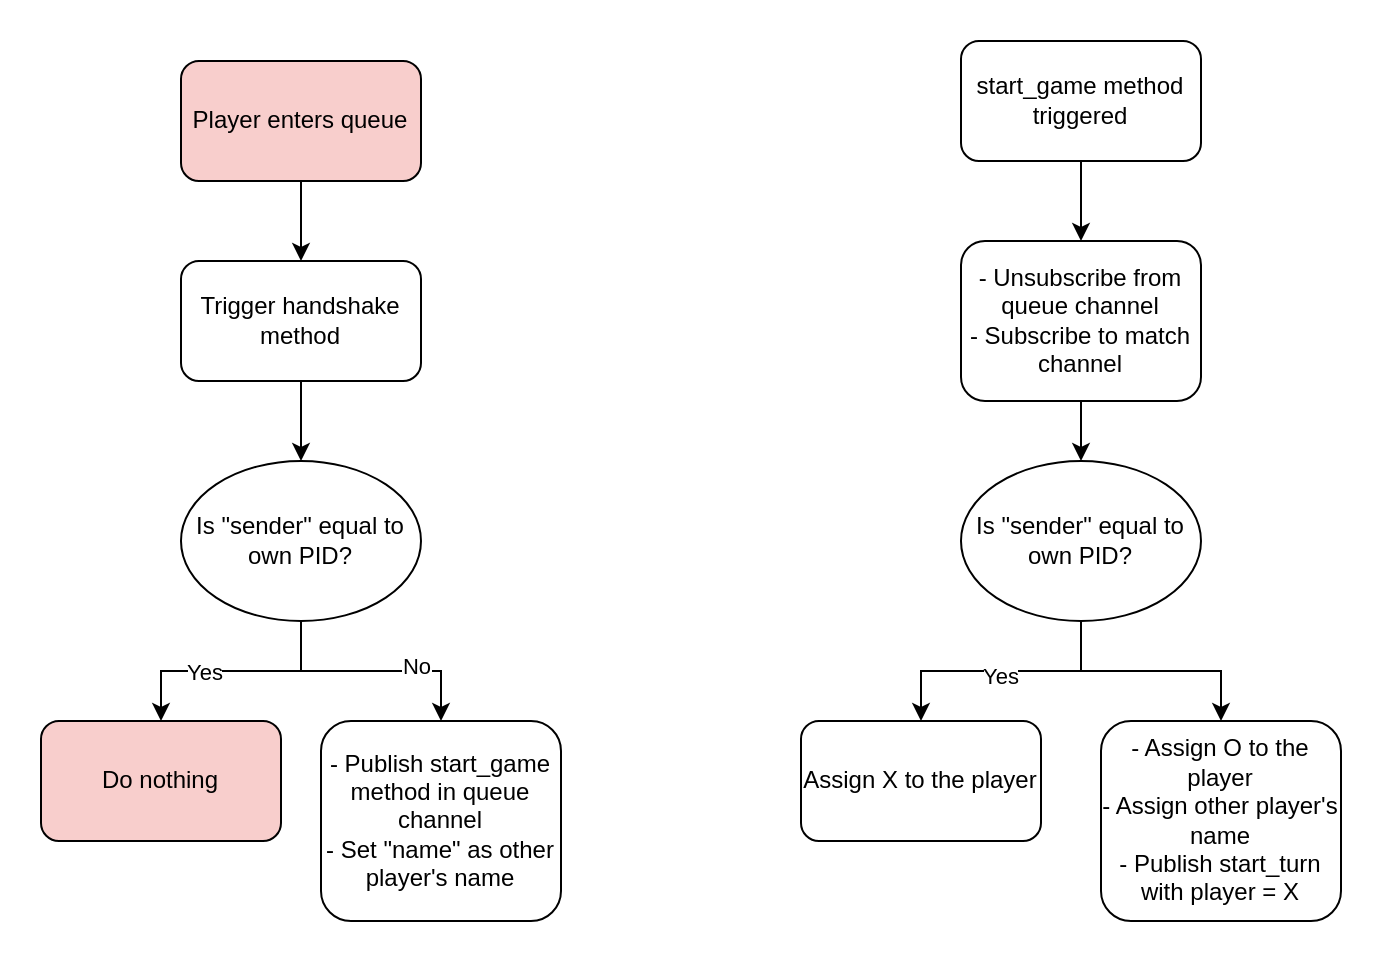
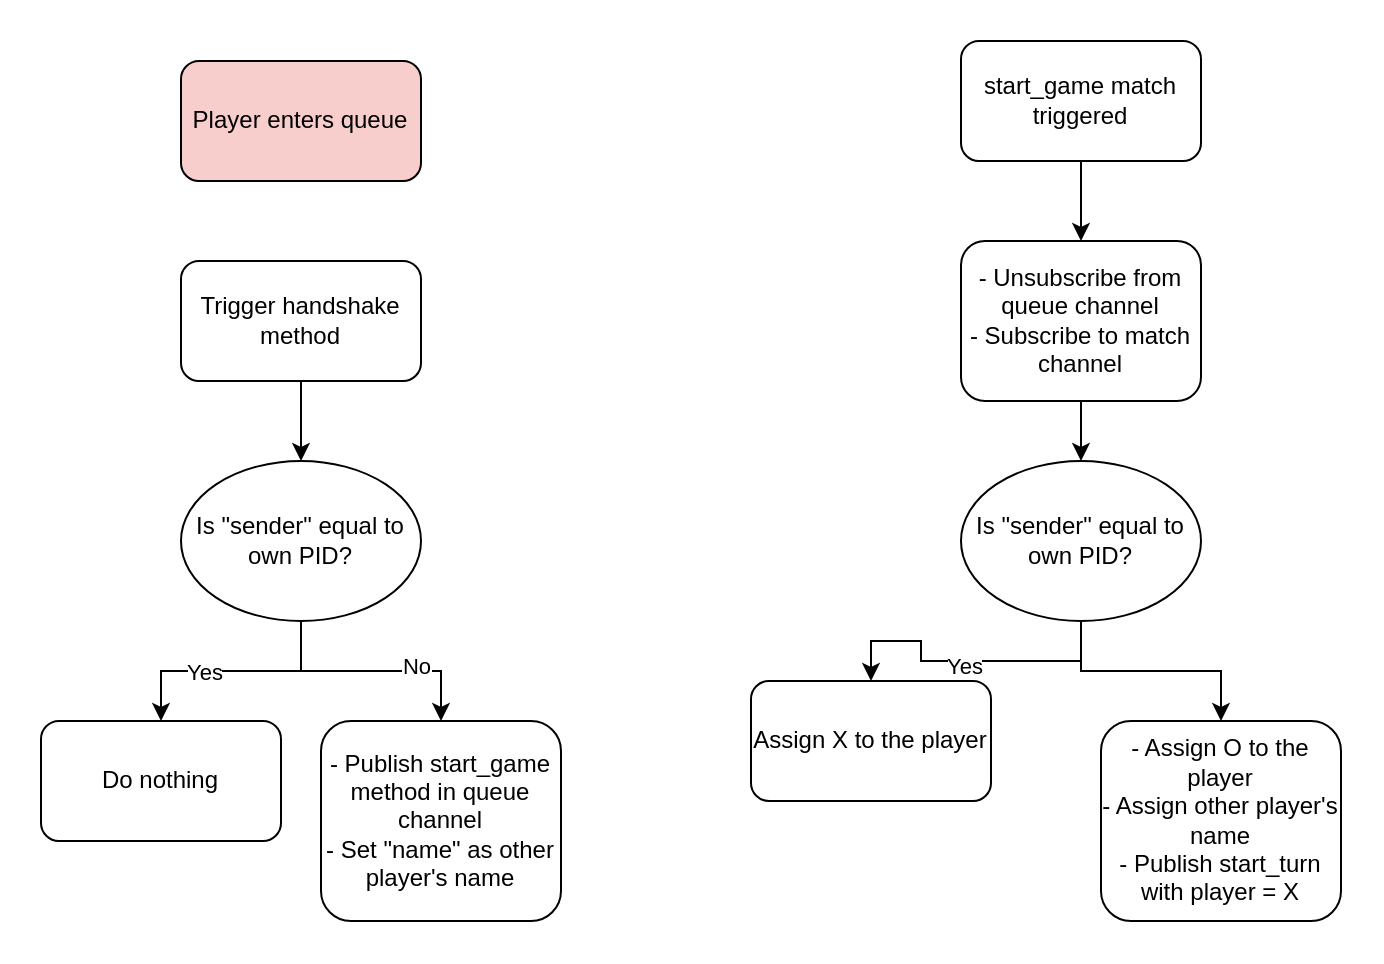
  <mxCell id="0" />
  <mxCell id="1" parent="0" />
- <mxCell id="2" style="edgeStyle=orthogonalEdgeStyle;rounded=0;orthogonalLoop=1;jettySize=auto;html=1;" edge="1" parent="1" source="3" target="5"><mxGeometry relative="1" as="geometry" /></mxCell>
  <mxCell id="3" value="Player enters queue" style="rounded=1;whiteSpace=wrap;html=1;fillColor=#f8cecc;" vertex="1" parent="1"><mxGeometry x="90" y="30" width="120" height="60" as="geometry" /></mxCell>
  <mxCell id="4" style="edgeStyle=orthogonalEdgeStyle;rounded=0;orthogonalLoop=1;jettySize=auto;html=1;" edge="1" parent="1" source="5" target="10"><mxGeometry relative="1" as="geometry" /></mxCell>
  <mxCell id="5" value="Trigger handshake method" style="rounded=1;whiteSpace=wrap;html=1;" vertex="1" parent="1"><mxGeometry x="90" y="130" width="120" height="60" as="geometry" /></mxCell>
  <mxCell id="6" style="edgeStyle=orthogonalEdgeStyle;rounded=0;orthogonalLoop=1;jettySize=auto;html=1;" edge="1" parent="1" source="10" target="11"><mxGeometry relative="1" as="geometry" /></mxCell>
  <mxCell id="7" value="Yes" style="edgeLabel;html=1;align=center;verticalAlign=middle;resizable=0;points=[];" vertex="1" connectable="0" parent="6"><mxGeometry x="0.225" relative="1" as="geometry"><mxPoint as="offset" /></mxGeometry></mxCell>
  <mxCell id="8" style="edgeStyle=orthogonalEdgeStyle;rounded=0;orthogonalLoop=1;jettySize=auto;html=1;" edge="1" parent="1" source="10" target="12"><mxGeometry relative="1" as="geometry" /></mxCell>
  <mxCell id="9" value="No" style="edgeLabel;html=1;align=center;verticalAlign=middle;resizable=0;points=[];" vertex="1" connectable="0" parent="8"><mxGeometry x="0.362" y="3" relative="1" as="geometry"><mxPoint as="offset" /></mxGeometry></mxCell>
  <mxCell id="10" value="Is &quot;sender&quot; equal to own PID?" style="ellipse;whiteSpace=wrap;html=1;" vertex="1" parent="1"><mxGeometry x="90" y="230" width="120" height="80" as="geometry" /></mxCell>
- <mxCell id="11" value="Do nothing" style="rounded=1;whiteSpace=wrap;html=1;fillColor=#f8cecc;" vertex="1" parent="1"><mxGeometry x="20" y="360" width="120" height="60" as="geometry" /></mxCell>
+ <mxCell id="11" value="Do nothing" style="rounded=1;whiteSpace=wrap;html=1;" vertex="1" parent="1"><mxGeometry x="20" y="360" width="120" height="60" as="geometry" /></mxCell>
  <mxCell id="12" value="- Publish start_game method in queue channel&lt;div&gt;- Set &quot;name&quot; as other player's name&lt;/div&gt;" style="rounded=1;whiteSpace=wrap;html=1;" vertex="1" parent="1"><mxGeometry x="160" y="360" width="120" height="100" as="geometry" /></mxCell>
  <mxCell id="13" style="edgeStyle=orthogonalEdgeStyle;rounded=0;orthogonalLoop=1;jettySize=auto;html=1;" edge="1" parent="1" source="14" target="16"><mxGeometry relative="1" as="geometry" /></mxCell>
- <mxCell id="14" value="start_game method triggered" style="rounded=1;whiteSpace=wrap;html=1;" vertex="1" parent="1"><mxGeometry x="480" y="20" width="120" height="60" as="geometry" /></mxCell>
+ <mxCell id="14" value="start_game match triggered" style="rounded=1;whiteSpace=wrap;html=1;" vertex="1" parent="1"><mxGeometry x="480" y="20" width="120" height="60" as="geometry" /></mxCell>
  <mxCell id="15" style="edgeStyle=orthogonalEdgeStyle;rounded=0;orthogonalLoop=1;jettySize=auto;html=1;" edge="1" parent="1" source="16" target="20"><mxGeometry relative="1" as="geometry" /></mxCell>
  <mxCell id="16" value="- Unsubscribe from queue channel&lt;div&gt;- Subscribe to match channel&lt;/div&gt;" style="rounded=1;whiteSpace=wrap;html=1;" vertex="1" parent="1"><mxGeometry x="480" y="120" width="120" height="80" as="geometry" /></mxCell>
  <mxCell id="17" style="edgeStyle=orthogonalEdgeStyle;rounded=0;orthogonalLoop=1;jettySize=auto;html=1;" edge="1" parent="1" source="20" target="21"><mxGeometry relative="1" as="geometry" /></mxCell>
  <mxCell id="18" value="Yes" style="edgeLabel;html=1;align=center;verticalAlign=middle;resizable=0;points=[];" vertex="1" connectable="0" parent="17"><mxGeometry x="0.02" y="2" relative="1" as="geometry"><mxPoint as="offset" /></mxGeometry></mxCell>
  <mxCell id="19" style="edgeStyle=orthogonalEdgeStyle;rounded=0;orthogonalLoop=1;jettySize=auto;html=1;" edge="1" parent="1" source="20" target="22"><mxGeometry relative="1" as="geometry" /></mxCell>
  <mxCell id="20" value="Is &quot;sender&quot; equal to own PID?" style="rounded=1;whiteSpace=wrap;html=1;shape=ellipse;perimeter=ellipsePerimeter;" vertex="1" parent="1"><mxGeometry x="480" y="230" width="120" height="80" as="geometry" /></mxCell>
- <mxCell id="21" value="Assign X to the player" style="rounded=1;whiteSpace=wrap;html=1;" vertex="1" parent="1"><mxGeometry x="400" y="360" width="120" height="60" as="geometry" /></mxCell>
+ <mxCell id="21" value="Assign X to the player" style="rounded=1;whiteSpace=wrap;html=1;" vertex="1" parent="1"><mxGeometry x="375" y="340" width="120" height="60" as="geometry" /></mxCell>
  <mxCell id="22" value="- Assign O to the player&lt;br&gt;- Assign other player's name&lt;br&gt;- Publish start_turn with player = X" style="rounded=1;whiteSpace=wrap;html=1;" vertex="1" parent="1"><mxGeometry x="550" y="360" width="120" height="100" as="geometry" /></mxCell>
